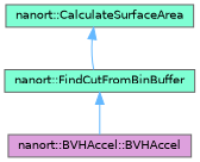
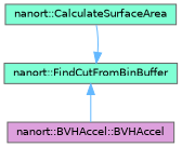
  digraph {
    rankdir=TB
    node [color=grey40 fillcolor=aquamarine fontname=Helvetica fontsize=10 shape=box style=filled]
    edge [color=steelblue1 dir=back fontname=Helvetica fontsize=10 labelfontname=Helvetica labelfontsize=10 style=solid]
    n1 [color=gray40 fontcolor=black height=0.2 label="nanort::CalculateSurfaceArea" width=0.4]
    n2 [height=0.2 label="nanort::FindCutFromBinBuffer" width=0.4]
    n3 [fillcolor=plum height=0.2 label="nanort::BVHAccel::BVHAccel" width=0.4]
-   n1 -> n2
+   n2 -> n1
    n2 -> n3
  }
